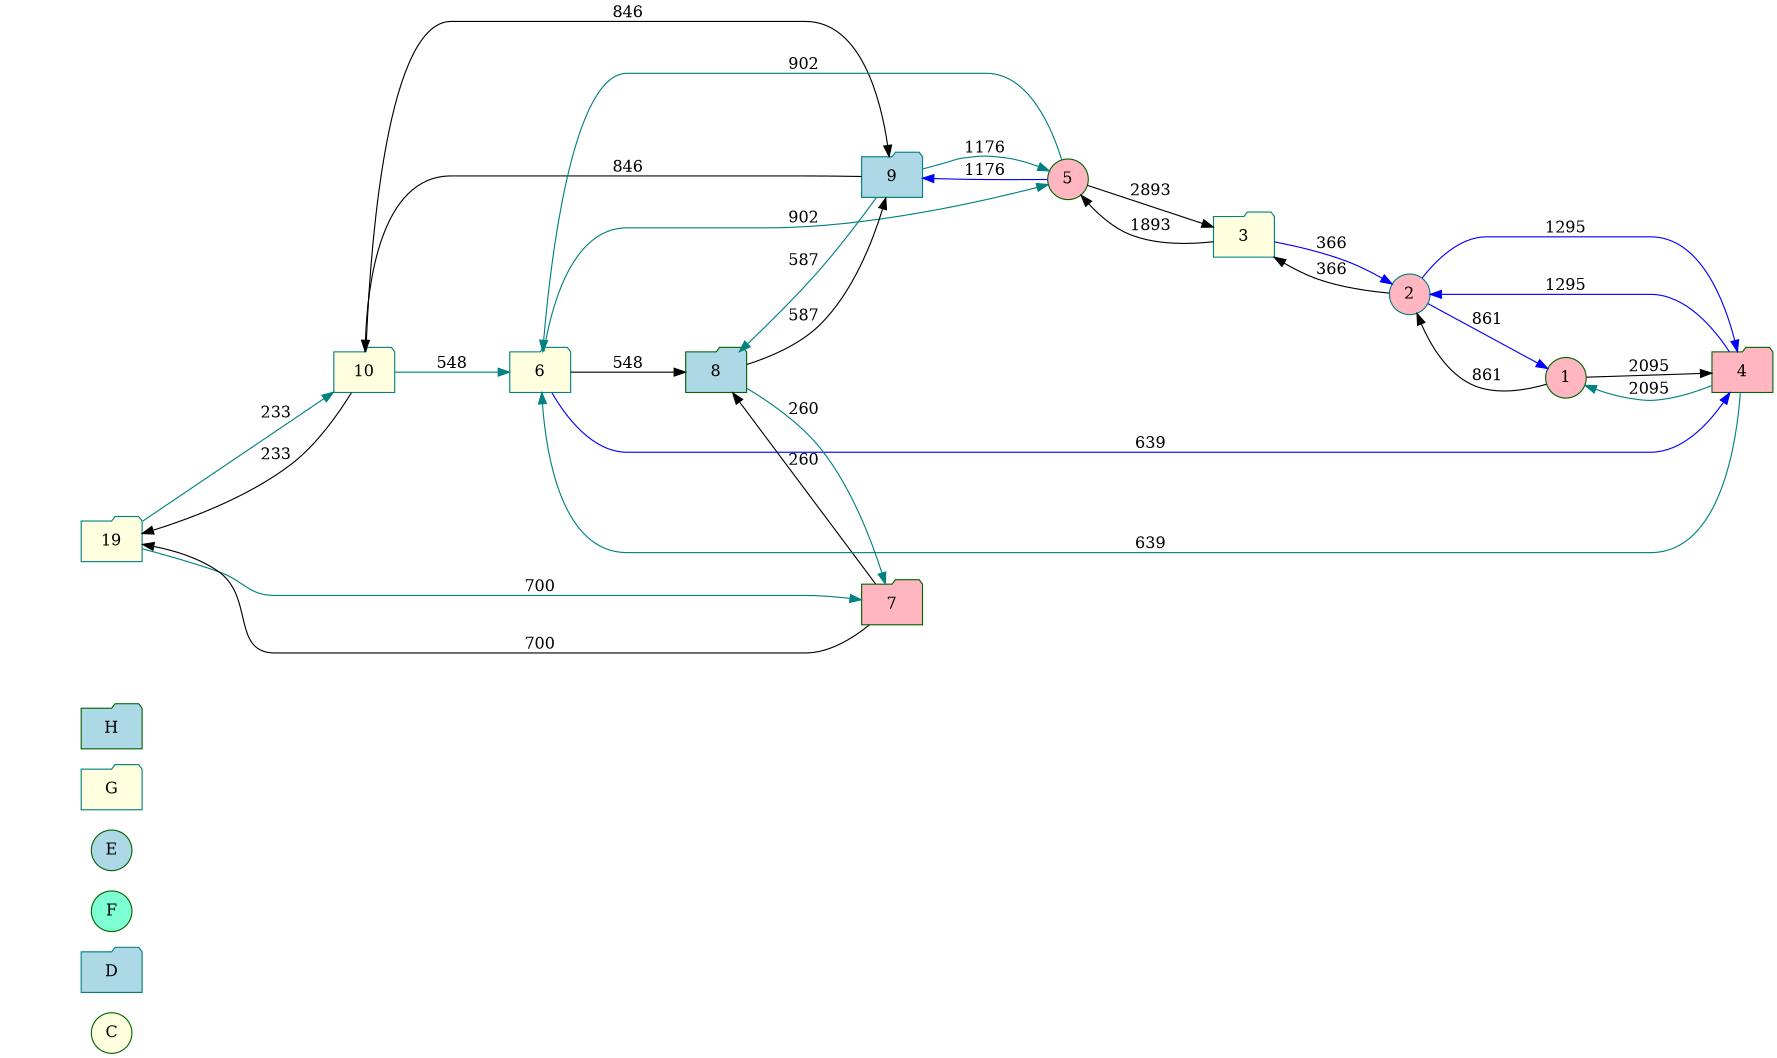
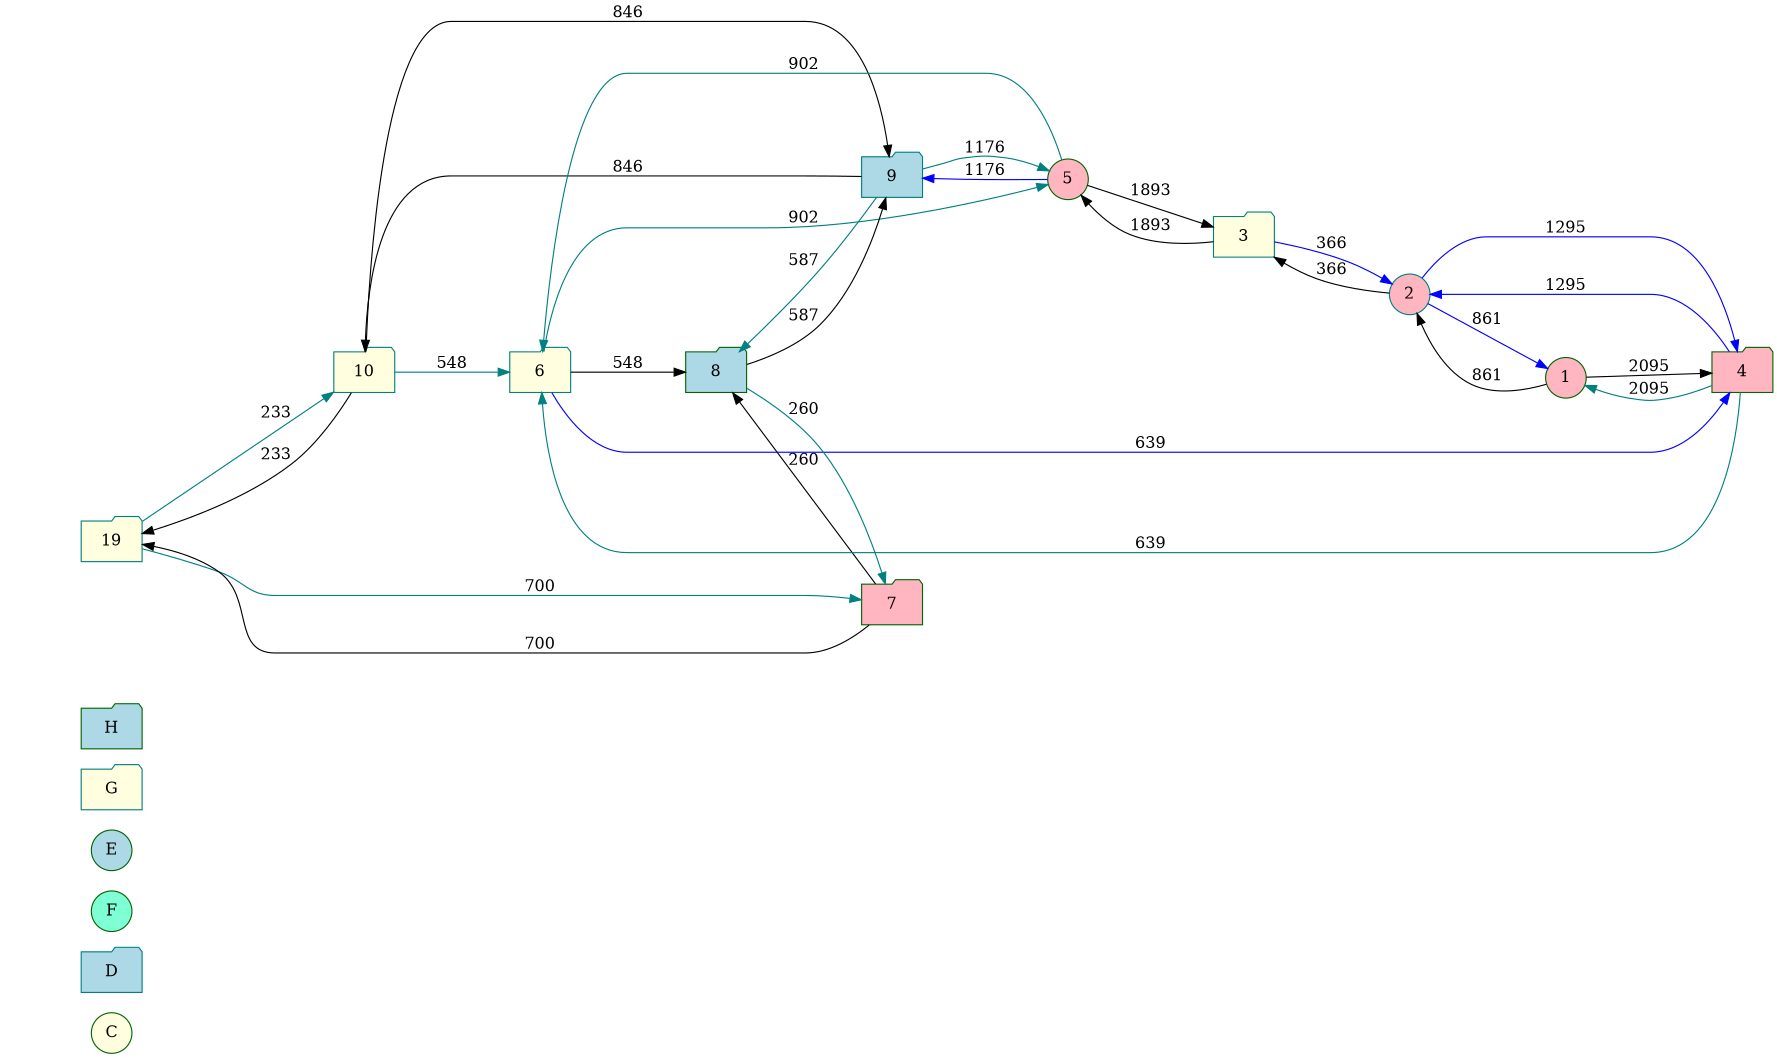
  digraph {
    rankdir=LR
    node [color=darkgreen fillcolor=lightyellow shape=folder style=filled]
    edge [color=black minlen=2]
    C [rank=source shape=circle]
    D [color=teal fillcolor=lightblue]
    F [fillcolor=aquamarine shape=circle]
    E [fillcolor=lightblue shape=circle]
    G [color=teal]
    H [fillcolor=lightblue rank=sink]
    n7 [fillcolor=white fontcolor=white fontname=monospace label=< 			<TABLE BORDER="0"> 				<TR><TD>                    </TD></TR> 				<TR><TD>                    </TD></TR> 				<TR><TD>                    </TD></TR> 				<TR><TD>                    </TD></TR> 			</TABLE>> shape=none color=""]
    n8 [color=teal label=19]
    10 [color=teal]
    7 [fillcolor=lightpink]
    9 [color=teal fillcolor=lightblue]
    6 [color=teal]
    8 [fillcolor=lightblue]
    5 [fillcolor=lightpink shape=circle]
    1 [fillcolor=lightpink shape=circle]
    2 [color=teal fillcolor=lightpink shape=circle]
    4 [fillcolor=lightpink]
    3 [color=teal]
    subgraph sub_1 {
      rank=same
      C
      D
      F
    }
    subgraph sub_2 {
      rank=same
      E
      G
      H
    }
    subgraph sub_3 {
      rank=same
      n7
    }
    n8 -> 10 [color=teal label=233]
    n8 -> 7 [color=teal label=700]
    10 -> n8 [label=233]
    10 -> 9 [label=846]
    10 -> 6 [color=teal label=548]
    7 -> n8 [label=700]
    7 -> 8 [label=260]
    9 -> 10 [label=846]
    9 -> 8 [color=teal label=587]
    9 -> 5 [color=teal label=1176]
    6 -> 8 [label=548]
    6 -> 5 [color=teal label=902]
    6 -> 4 [color=blue label=639]
    8 -> 7 [color=teal label=260]
    8 -> 9 [label=587]
    5 -> 9 [color=blue label=1176]
    5 -> 6 [color=teal label=902]
-   5 -> 3 [label=2893]
+   5 -> 3 [label=1893]
    1 -> 2 [label=861]
    1 -> 4 [label=2095]
    2 -> 1 [color=blue label=861]
    2 -> 4 [color=blue label=1295]
    2 -> 3 [label=366]
    4 -> 6 [color=teal label=639]
    4 -> 1 [color=teal label=2095]
    4 -> 2 [color=blue label=1295]
    3 -> 5 [label=1893]
    3 -> 2 [color=blue label=366]
  }
